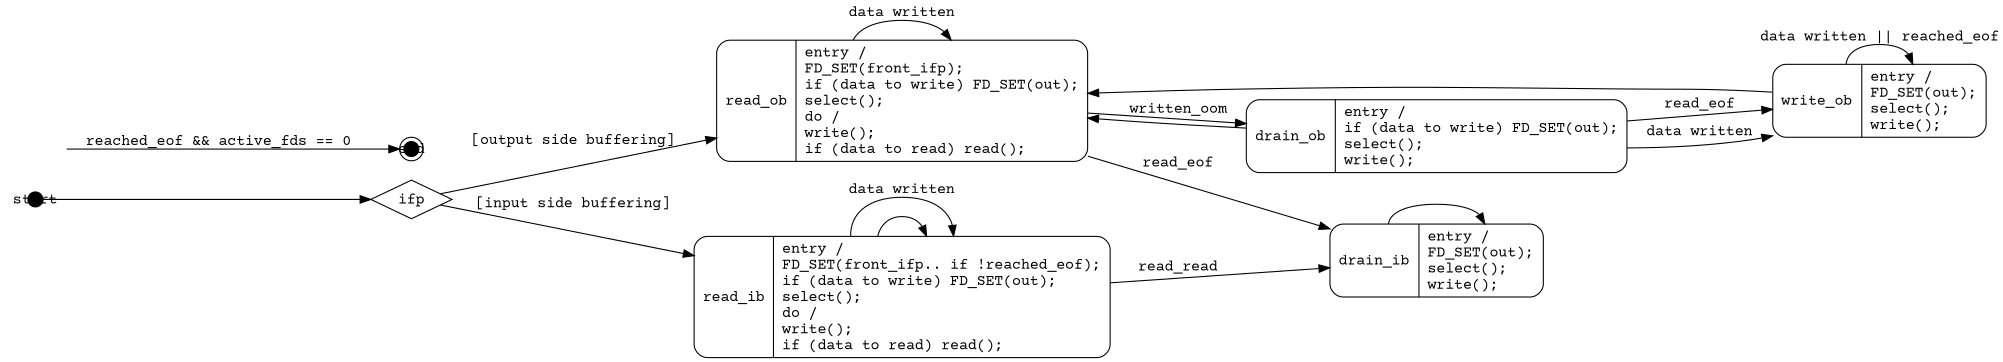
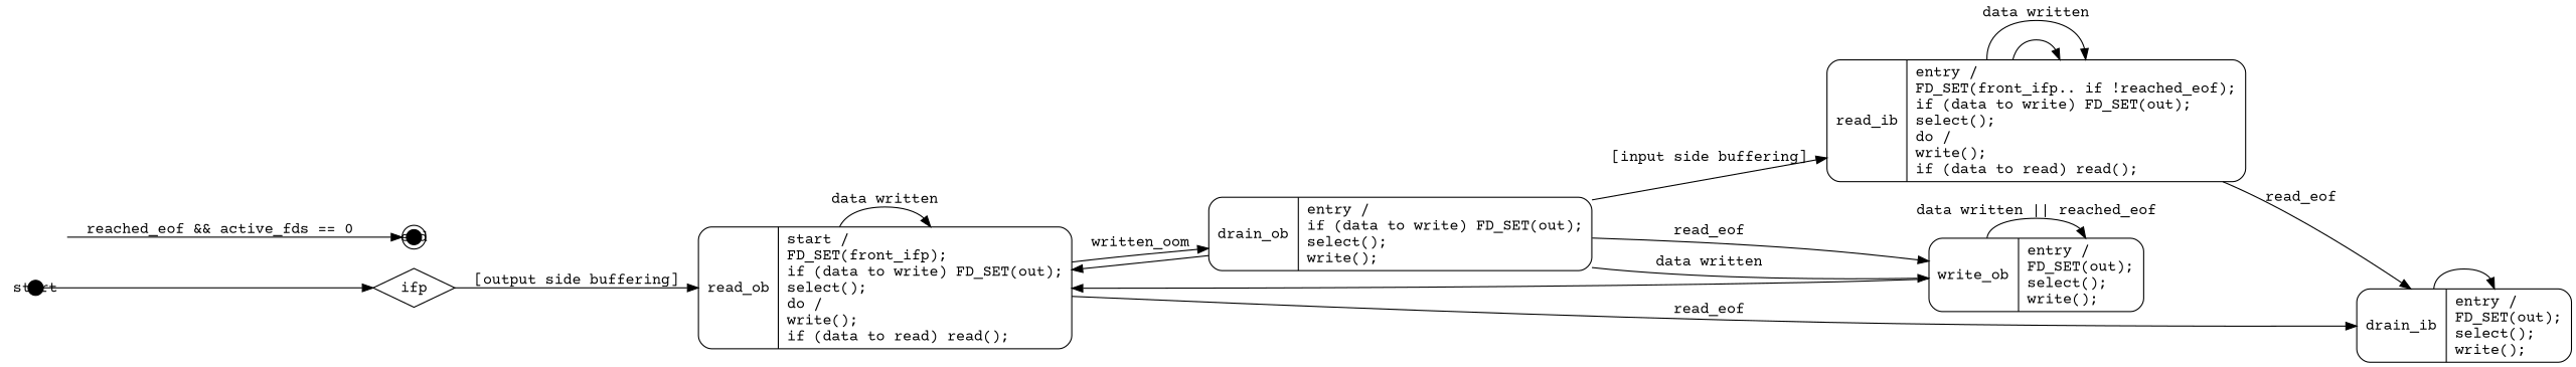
  digraph {
    fontname="Courier Prime"
    rankdir=LR
    node [fontname="Courier Prime" shape=record style=rounded]
    edge [fontname="Courier Prime"]
    n1 [label="{drain_ib|entry /\lFD_SET(out);\lselect();\lwrite();\l}"]
    n2 [label="{drain_ob|entry /\lif (data to write) FD_SET(out);\lselect();\lwrite();\l}"]
-   n3 [label="{read_ob|entry /\lFD_SET(front_ifp);\lif (data to write) FD_SET(out);\lselect();\ldo /\lwrite();\lif (data to read) read();\l}"]
+   n3 [label="{read_ob|start /\lFD_SET(front_ifp);\lif (data to write) FD_SET(out);\lselect();\ldo /\lwrite();\lif (data to read) read();\l}"]
    n4 [label="{write_ob|entry /\lFD_SET(out);\lselect();\lwrite();\l}"]
    n5 [label="{read_ib|entry /\lFD_SET(front_ifp.. if !reached_eof);\lif (data to write) FD_SET(out);\lselect();\ldo /\lwrite();\lif (data to read) read();\l}"]
    start [fillcolor=black fixedsize=true shape=circle style=filled width=0.2]
    n7 [label=ifp shape=diamond style=""]
    end [fillcolor=black fixedsize=true shape=doublecircle style=filled width=0.2]
    empty [style=invis]
    n1 -> n1
    n2 -> n3
    n2 -> n4 [label=read_eof]
    n2 -> n4 [label="data written"]
    n3 -> n1 [label=read_eof]
    n3 -> n2 [label=written_oom]
    n3 -> n3 [label="data written"]
    n4 -> n3
    n4 -> n4 [label="data written || reached_eof"]
-   n5 -> n1 [label=read_read]
+   n5 -> n1 [label=read_eof]
    n5 -> n5
    n5 -> n5 [label="data written"]
    start -> n7
    n7 -> n3 [label="[output side buffering]"]
-   n7 -> n5 [label="[input side buffering]"]
+   n2 -> n5 [label="[input side buffering]"]
    empty -> end [label="reached_eof && active_fds == 0"]
  }
